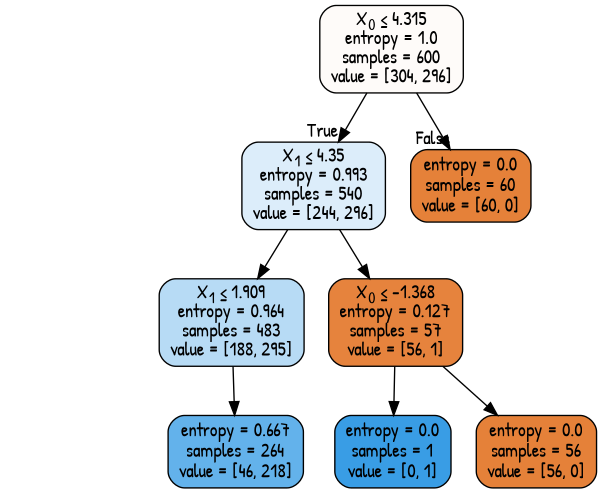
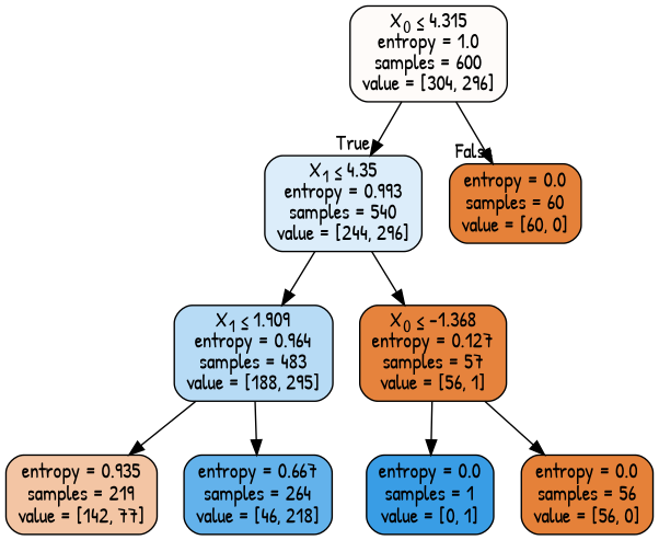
  digraph {
    fontname="Patrick Hand"
    node [color=black fillcolor="#e58139ff" fontname="Patrick Hand" shape=box style="filled, rounded"]
    edge [fontname="Patrick Hand"]
    n1 [fillcolor="#e5813907" label=<X<SUB>0</SUB> &le; 4.315<br/>entropy = 1.0<br/>samples = 600<br/>value = [304, 296]>]
    n2 [fillcolor="#399de52d" label=<X<SUB>1</SUB> &le; 4.35<br/>entropy = 0.993<br/>samples = 540<br/>value = [244, 296]>]
    n3 [label=<entropy = 0.0<br/>samples = 60<br/>value = [60, 0]>]
    n4 [fillcolor="#399de55c" label=<X<SUB>1</SUB> &le; 1.909<br/>entropy = 0.964<br/>samples = 483<br/>value = [188, 295]>]
    n5 [fillcolor="#e58139fa" label=<X<SUB>0</SUB> &le; -1.368<br/>entropy = 0.127<br/>samples = 57<br/>value = [56, 1]>]
+   n6 [fillcolor="#e5813975" label=<entropy = 0.935<br/>samples = 219<br/>value = [142, 77]>]
    n7 [fillcolor="#399de5c9" label=<entropy = 0.667<br/>samples = 264<br/>value = [46, 218]>]
    n8 [fillcolor="#399de5ff" label=<entropy = 0.0<br/>samples = 1<br/>value = [0, 1]>]
    n9 [label=<entropy = 0.0<br/>samples = 56<br/>value = [56, 0]>]
    n1 -> n2 [headlabel=True labelangle=45 labeldistance=2.5]
    n1 -> n3 [headlabel=False labelangle=-45 labeldistance=2.5]
    n2 -> n4
    n2 -> n5
+   n4 -> n6
    n4 -> n7
    n5 -> n8
    n5 -> n9
  }
